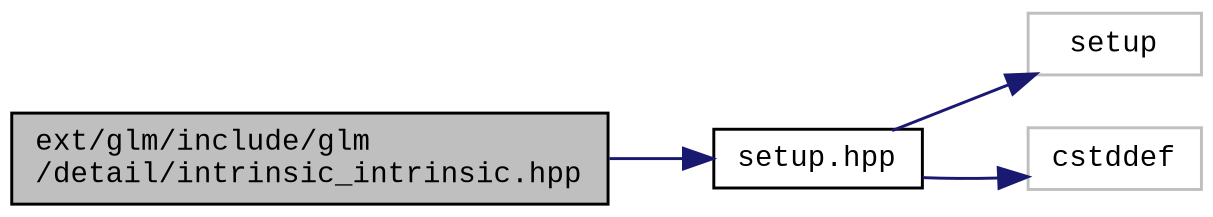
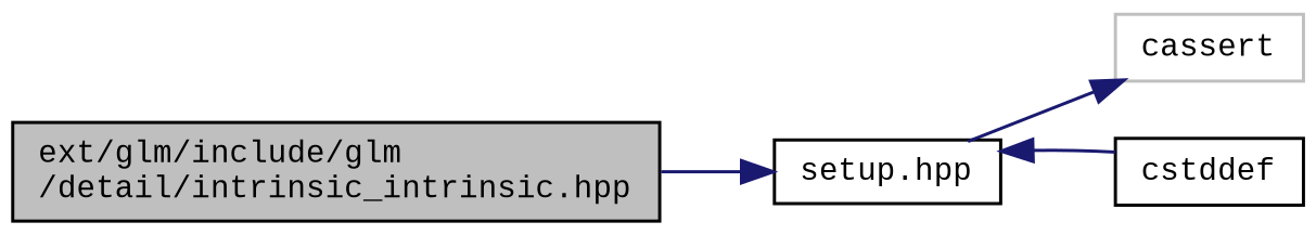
  digraph {
    fontname="Liberation Mono"
    rankdir=LR
    node [color=black fillcolor=white fontname="Liberation Mono" fontsize=10 shape=record style=filled]
    edge [color=midnightblue fontname="Liberation Mono" fontsize=10 labelfontname=Helvetica labelfontsize=10 style=solid]
    n1 [fillcolor=grey75 fontcolor=black height=0.2 label="ext/glm/include/glm\l/detail/intrinsic_intrinsic.hpp" width=0.4]
    n2 [height=0.2 label="setup.hpp" width=0.4]
-   n3 [color=grey75 height=0.2 label=setup width=0.4]
-   n4 [color=grey75 height=0.2 label=cstddef width=0.4]
+   n3 [color=grey75 height=0.2 label=cassert width=0.4]
+   n4 [height=0.2 label=cstddef width=0.4]
    n1 -> n2
    n2 -> n3
-   n2 -> n4
+   n4 -> n2
  }
